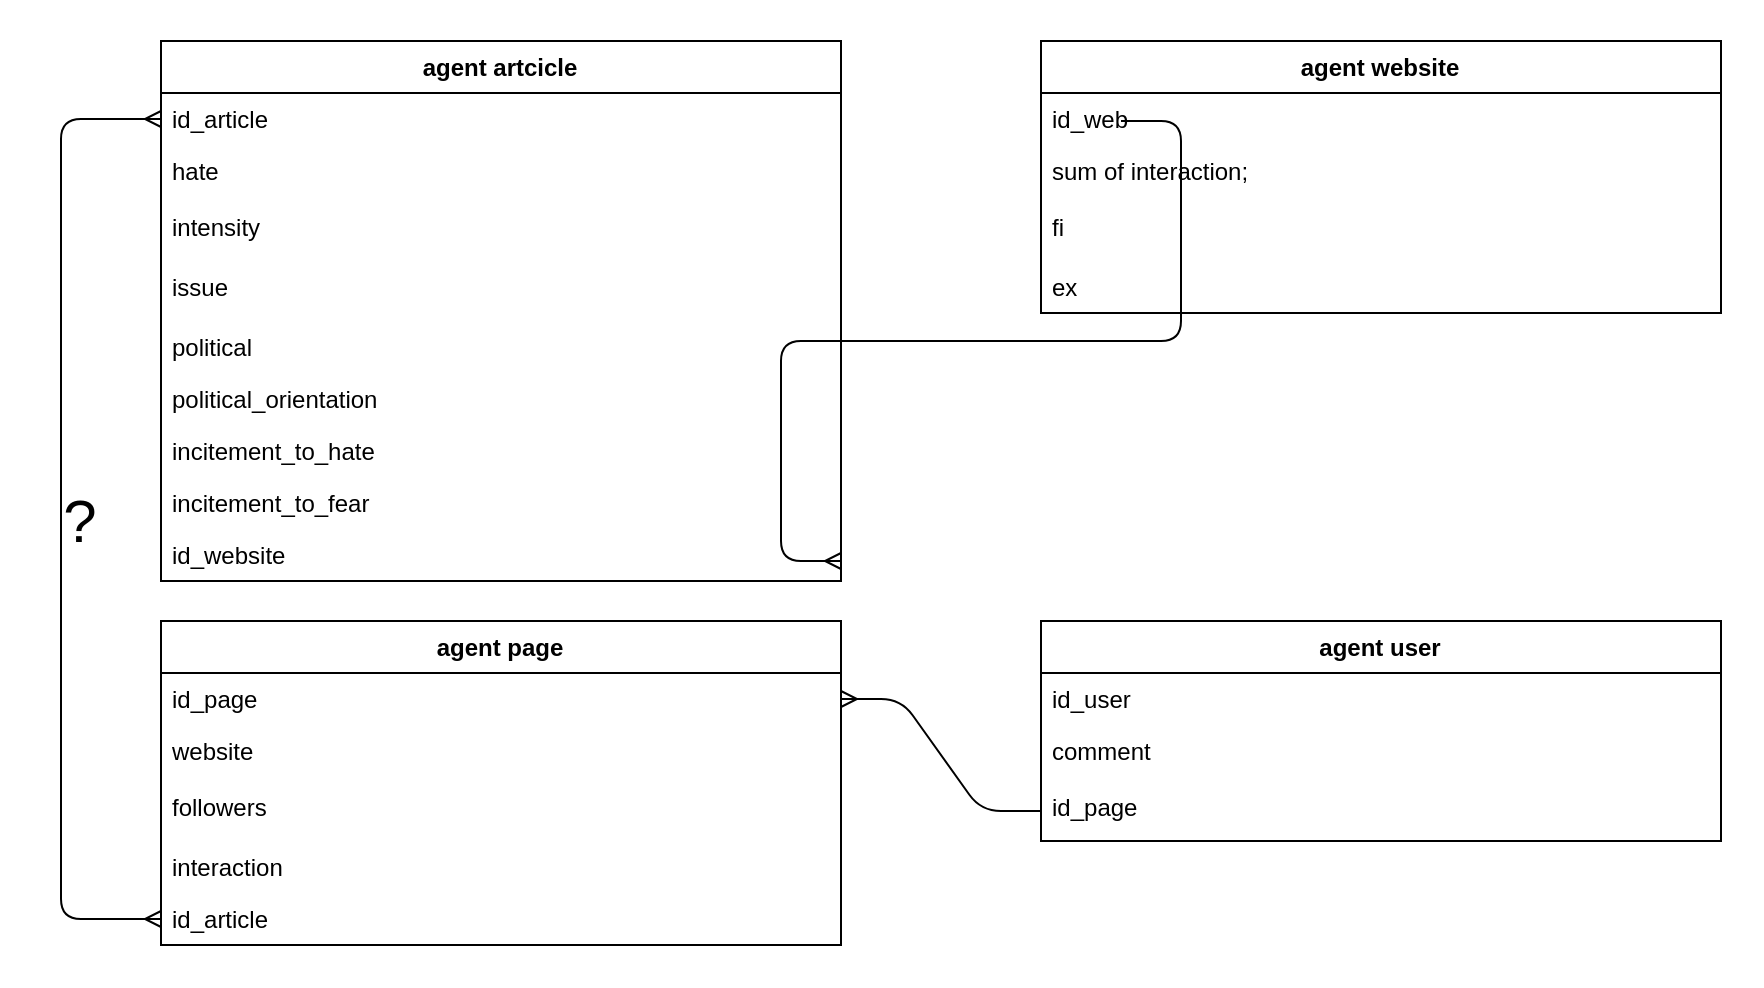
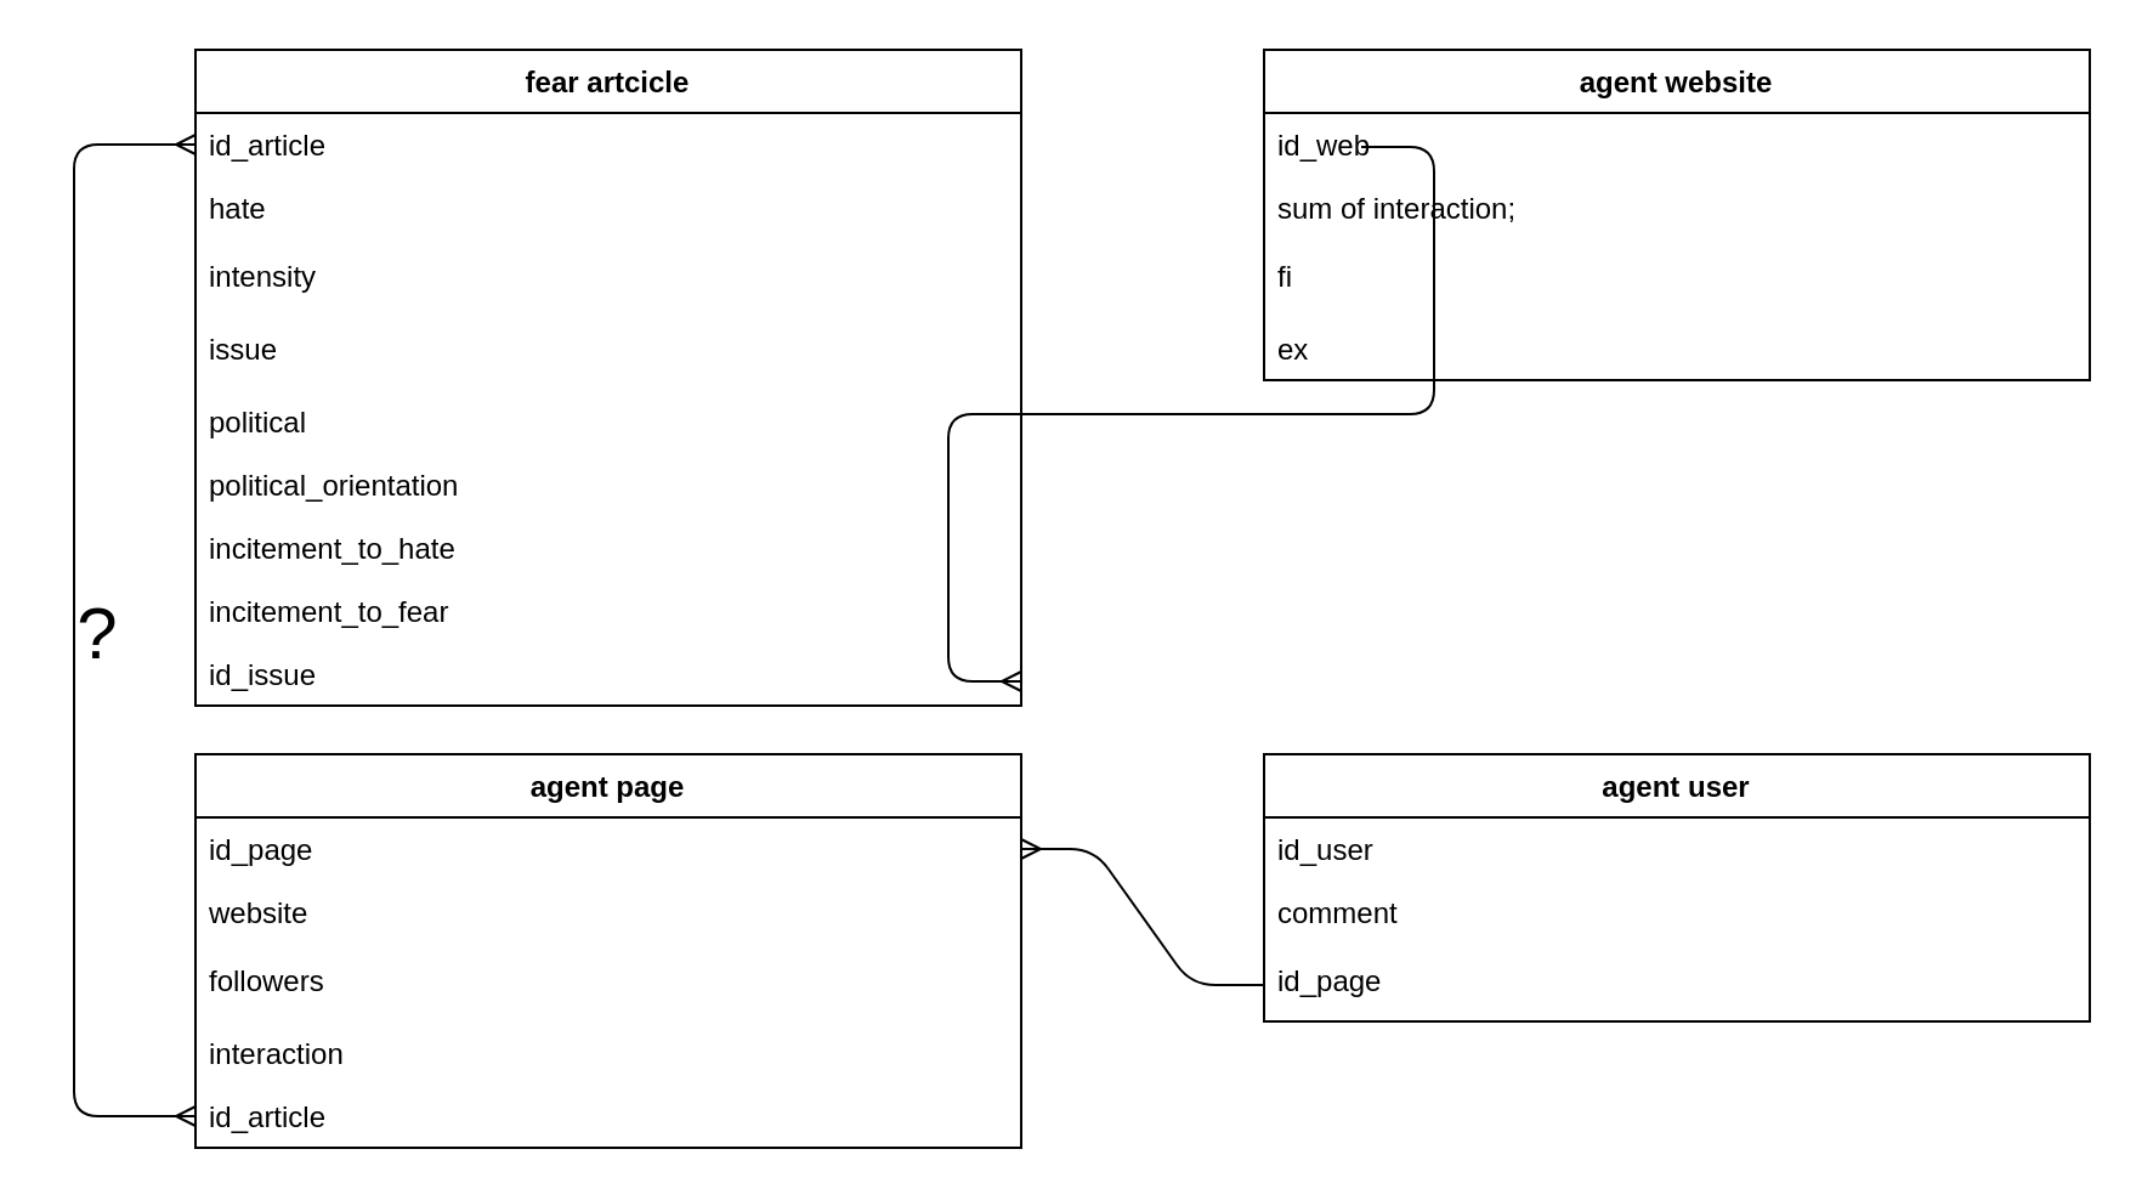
  <mxCell id="0" />
  <mxCell id="1" parent="0" />
- <mxCell id="2" value="agent artcicle" style="swimlane;fontStyle=1;childLayout=stackLayout;horizontal=1;startSize=26;fillColor=none;horizontalStack=0;resizeParent=1;resizeParentMax=0;resizeLast=0;collapsible=1;marginBottom=0;" parent="1" vertex="1"><mxGeometry x="80" y="20" width="340" height="270" as="geometry" /></mxCell>
+ <mxCell id="2" value="fear artcicle" style="swimlane;fontStyle=1;childLayout=stackLayout;horizontal=1;startSize=26;fillColor=none;horizontalStack=0;resizeParent=1;resizeParentMax=0;resizeLast=0;collapsible=1;marginBottom=0;" parent="1" vertex="1"><mxGeometry x="80" y="20" width="340" height="270" as="geometry" /></mxCell>
  <mxCell id="3" value="id_article" style="text;strokeColor=none;fillColor=none;align=left;verticalAlign=top;spacingLeft=4;spacingRight=4;overflow=hidden;rotatable=0;points=[[0,0.5],[1,0.5]];portConstraint=eastwest;" parent="2" vertex="1"><mxGeometry y="26" width="340" height="26" as="geometry" /></mxCell>
  <mxCell id="4" value="hate" style="text;strokeColor=none;fillColor=none;align=left;verticalAlign=top;spacingLeft=4;spacingRight=4;overflow=hidden;rotatable=0;points=[[0,0.5],[1,0.5]];portConstraint=eastwest;" parent="2" vertex="1"><mxGeometry y="52" width="340" height="28" as="geometry" /></mxCell>
  <mxCell id="5" value="intensity" style="text;strokeColor=none;fillColor=none;align=left;verticalAlign=top;spacingLeft=4;spacingRight=4;overflow=hidden;rotatable=0;points=[[0,0.5],[1,0.5]];portConstraint=eastwest;" parent="2" vertex="1"><mxGeometry y="80" width="340" height="30" as="geometry" /></mxCell>
  <mxCell id="6" value="issue" style="text;strokeColor=none;fillColor=none;align=left;verticalAlign=top;spacingLeft=4;spacingRight=4;overflow=hidden;rotatable=0;points=[[0,0.5],[1,0.5]];portConstraint=eastwest;" parent="2" vertex="1"><mxGeometry y="110" width="340" height="30" as="geometry" /></mxCell>
  <mxCell id="7" value="political" style="text;strokeColor=none;fillColor=none;align=left;verticalAlign=top;spacingLeft=4;spacingRight=4;overflow=hidden;rotatable=0;points=[[0,0.5],[1,0.5]];portConstraint=eastwest;" parent="2" vertex="1"><mxGeometry y="140" width="340" height="26" as="geometry" /></mxCell>
  <mxCell id="8" value="political_orientation" style="text;strokeColor=none;fillColor=none;align=left;verticalAlign=top;spacingLeft=4;spacingRight=4;overflow=hidden;rotatable=0;points=[[0,0.5],[1,0.5]];portConstraint=eastwest;" parent="2" vertex="1"><mxGeometry y="166" width="340" height="26" as="geometry" /></mxCell>
  <mxCell id="9" value="incitement_to_hate" style="text;strokeColor=none;fillColor=none;align=left;verticalAlign=top;spacingLeft=4;spacingRight=4;overflow=hidden;rotatable=0;points=[[0,0.5],[1,0.5]];portConstraint=eastwest;" parent="2" vertex="1"><mxGeometry y="192" width="340" height="26" as="geometry" /></mxCell>
  <mxCell id="10" value="incitement_to_fear " style="text;strokeColor=none;fillColor=none;align=left;verticalAlign=top;spacingLeft=4;spacingRight=4;overflow=hidden;rotatable=0;points=[[0,0.5],[1,0.5]];portConstraint=eastwest;" parent="2" vertex="1"><mxGeometry y="218" width="340" height="26" as="geometry" /></mxCell>
- <mxCell id="11" value="id_website" style="text;strokeColor=none;fillColor=none;align=left;verticalAlign=top;spacingLeft=4;spacingRight=4;overflow=hidden;rotatable=0;points=[[0,0.5],[1,0.5]];portConstraint=eastwest;" parent="2" vertex="1"><mxGeometry y="244" width="340" height="26" as="geometry" /></mxCell>
+ <mxCell id="11" value="id_issue" style="text;strokeColor=none;fillColor=none;align=left;verticalAlign=top;spacingLeft=4;spacingRight=4;overflow=hidden;rotatable=0;points=[[0,0.5],[1,0.5]];portConstraint=eastwest;" parent="2" vertex="1"><mxGeometry y="244" width="340" height="26" as="geometry" /></mxCell>
  <mxCell id="12" value="agent website" style="swimlane;fontStyle=1;childLayout=stackLayout;horizontal=1;startSize=26;fillColor=none;horizontalStack=0;resizeParent=1;resizeParentMax=0;resizeLast=0;collapsible=1;marginBottom=0;" parent="1" vertex="1"><mxGeometry x="520" y="20" width="340" height="136" as="geometry" /></mxCell>
  <mxCell id="13" value="id_web" style="text;strokeColor=none;fillColor=none;align=left;verticalAlign=top;spacingLeft=4;spacingRight=4;overflow=hidden;rotatable=0;points=[[0,0.5],[1,0.5]];portConstraint=eastwest;" parent="12" vertex="1"><mxGeometry y="26" width="340" height="26" as="geometry" /></mxCell>
  <mxCell id="14" value="sum of interaction;" style="text;strokeColor=none;fillColor=none;align=left;verticalAlign=top;spacingLeft=4;spacingRight=4;overflow=hidden;rotatable=0;points=[[0,0.5],[1,0.5]];portConstraint=eastwest;" parent="12" vertex="1"><mxGeometry y="52" width="340" height="28" as="geometry" /></mxCell>
  <mxCell id="15" value="fi" style="text;strokeColor=none;fillColor=none;align=left;verticalAlign=top;spacingLeft=4;spacingRight=4;overflow=hidden;rotatable=0;points=[[0,0.5],[1,0.5]];portConstraint=eastwest;" parent="12" vertex="1"><mxGeometry y="80" width="340" height="30" as="geometry" /></mxCell>
  <mxCell id="16" value="ex" style="text;strokeColor=none;fillColor=none;align=left;verticalAlign=top;spacingLeft=4;spacingRight=4;overflow=hidden;rotatable=0;points=[[0,0.5],[1,0.5]];portConstraint=eastwest;" parent="12" vertex="1"><mxGeometry y="110" width="340" height="26" as="geometry" /></mxCell>
  <mxCell id="17" value="agent page" style="swimlane;fontStyle=1;childLayout=stackLayout;horizontal=1;startSize=26;fillColor=none;horizontalStack=0;resizeParent=1;resizeParentMax=0;resizeLast=0;collapsible=1;marginBottom=0;" parent="1" vertex="1"><mxGeometry x="80" y="310" width="340" height="162" as="geometry" /></mxCell>
  <mxCell id="18" value="id_page" style="text;strokeColor=none;fillColor=none;align=left;verticalAlign=top;spacingLeft=4;spacingRight=4;overflow=hidden;rotatable=0;points=[[0,0.5],[1,0.5]];portConstraint=eastwest;" parent="17" vertex="1"><mxGeometry y="26" width="340" height="26" as="geometry" /></mxCell>
  <mxCell id="19" value="website " style="text;strokeColor=none;fillColor=none;align=left;verticalAlign=top;spacingLeft=4;spacingRight=4;overflow=hidden;rotatable=0;points=[[0,0.5],[1,0.5]];portConstraint=eastwest;" parent="17" vertex="1"><mxGeometry y="52" width="340" height="28" as="geometry" /></mxCell>
  <mxCell id="20" value="followers" style="text;strokeColor=none;fillColor=none;align=left;verticalAlign=top;spacingLeft=4;spacingRight=4;overflow=hidden;rotatable=0;points=[[0,0.5],[1,0.5]];portConstraint=eastwest;" parent="17" vertex="1"><mxGeometry y="80" width="340" height="30" as="geometry" /></mxCell>
  <mxCell id="21" value="interaction" style="text;strokeColor=none;fillColor=none;align=left;verticalAlign=top;spacingLeft=4;spacingRight=4;overflow=hidden;rotatable=0;points=[[0,0.5],[1,0.5]];portConstraint=eastwest;" parent="17" vertex="1"><mxGeometry y="110" width="340" height="26" as="geometry" /></mxCell>
  <mxCell id="22" value="id_article" style="text;strokeColor=none;fillColor=none;align=left;verticalAlign=top;spacingLeft=4;spacingRight=4;overflow=hidden;rotatable=0;points=[[0,0.5],[1,0.5]];portConstraint=eastwest;" parent="17" vertex="1"><mxGeometry y="136" width="340" height="26" as="geometry" /></mxCell>
  <mxCell id="23" value="agent user" style="swimlane;fontStyle=1;childLayout=stackLayout;horizontal=1;startSize=26;fillColor=none;horizontalStack=0;resizeParent=1;resizeParentMax=0;resizeLast=0;collapsible=1;marginBottom=0;" parent="1" vertex="1"><mxGeometry x="520" y="310" width="340" height="110" as="geometry" /></mxCell>
  <mxCell id="24" value="id_user" style="text;strokeColor=none;fillColor=none;align=left;verticalAlign=top;spacingLeft=4;spacingRight=4;overflow=hidden;rotatable=0;points=[[0,0.5],[1,0.5]];portConstraint=eastwest;" parent="23" vertex="1"><mxGeometry y="26" width="340" height="26" as="geometry" /></mxCell>
  <mxCell id="25" value="comment" style="text;strokeColor=none;fillColor=none;align=left;verticalAlign=top;spacingLeft=4;spacingRight=4;overflow=hidden;rotatable=0;points=[[0,0.5],[1,0.5]];portConstraint=eastwest;" parent="23" vertex="1"><mxGeometry y="52" width="340" height="28" as="geometry" /></mxCell>
  <mxCell id="26" value="id_page" style="text;strokeColor=none;fillColor=none;align=left;verticalAlign=top;spacingLeft=4;spacingRight=4;overflow=hidden;rotatable=0;points=[[0,0.5],[1,0.5]];portConstraint=eastwest;" parent="23" vertex="1"><mxGeometry y="80" width="340" height="30" as="geometry" /></mxCell>
  <mxCell id="27" value="" style="edgeStyle=elbowEdgeStyle;fontSize=12;html=1;endArrow=ERmany;startArrow=ERmany;elbow=vertical;entryX=0;entryY=0.5;entryDx=0;entryDy=0;exitX=0;exitY=0.5;exitDx=0;exitDy=0;" parent="1" source="22" target="3" edge="1"><mxGeometry width="100" height="100" relative="1" as="geometry"><mxPoint x="10" y="460" as="sourcePoint" /><mxPoint x="50" y="59" as="targetPoint" /><Array as="points"><mxPoint x="30" y="210" /></Array></mxGeometry></mxCell>
  <mxCell id="28" value="" style="edgeStyle=entityRelationEdgeStyle;fontSize=12;html=1;endArrow=ERmany;entryX=1;entryY=0.5;entryDx=0;entryDy=0;exitX=0;exitY=0.5;exitDx=0;exitDy=0;" parent="1" source="26" target="18" edge="1"><mxGeometry width="100" height="100" relative="1" as="geometry"><mxPoint x="480" y="370" as="sourcePoint" /><mxPoint x="680" y="370" as="targetPoint" /></mxGeometry></mxCell>
  <mxCell id="29" value="" style="edgeStyle=entityRelationEdgeStyle;fontSize=12;html=1;endArrow=ERmany;" parent="1" edge="1"><mxGeometry width="100" height="100" relative="1" as="geometry"><mxPoint x="560" y="60" as="sourcePoint" /><mxPoint x="420" y="280" as="targetPoint" /></mxGeometry></mxCell>
  <mxCell id="30" value="&lt;font style=&quot;font-size: 30px&quot;&gt;?&lt;/font&gt;" style="text;html=1;strokeColor=none;fillColor=none;align=center;verticalAlign=middle;whiteSpace=wrap;rounded=0;" parent="1" vertex="1"><mxGeometry x="20" y="250" width="40" height="20" as="geometry" /></mxCell>
